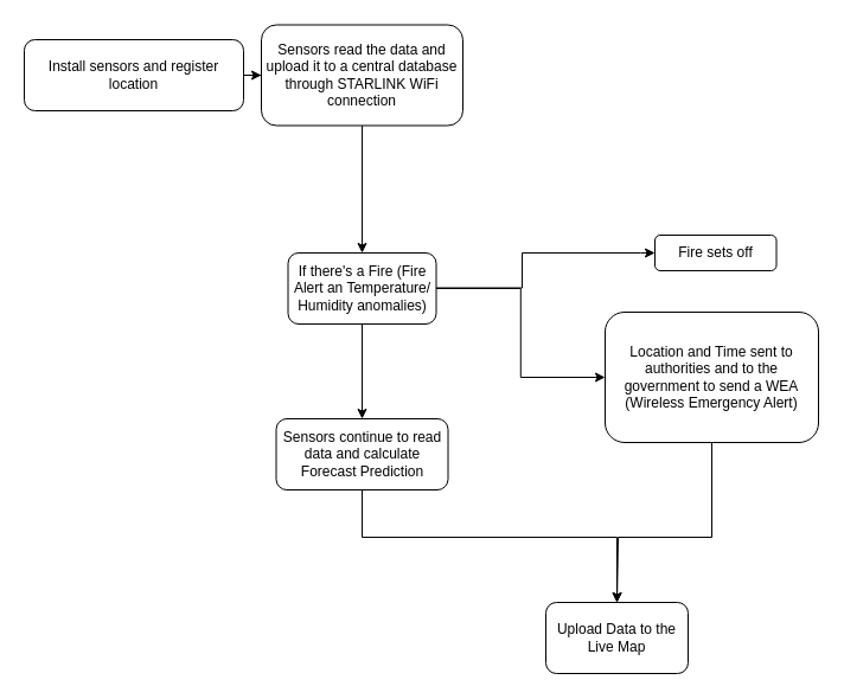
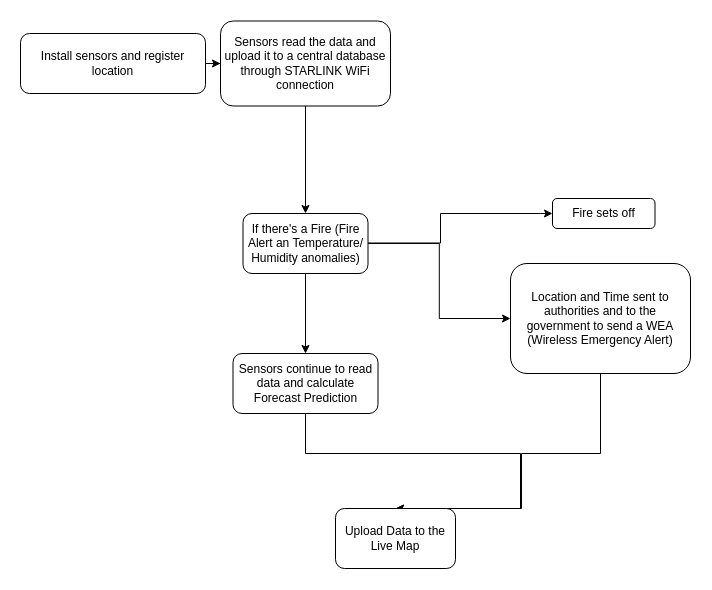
  <mxCell id="0" />
  <mxCell id="1" parent="0" />
  <mxCell id="2" value="" style="edgeStyle=orthogonalEdgeStyle;rounded=0;orthogonalLoop=1;jettySize=auto;html=1;" edge="1" parent="1" source="3" target="5"><mxGeometry relative="1" as="geometry" /></mxCell>
  <mxCell id="3" value="Install sensors and register location" style="rounded=1;whiteSpace=wrap;html=1;" vertex="1" parent="1"><mxGeometry x="20" y="33" width="185" height="60" as="geometry" /></mxCell>
  <mxCell id="4" value="" style="edgeStyle=orthogonalEdgeStyle;rounded=0;orthogonalLoop=1;jettySize=auto;html=1;" edge="1" parent="1" source="5" target="9"><mxGeometry relative="1" as="geometry" /></mxCell>
  <mxCell id="5" value="Sensors read the data and upload it to a central database through STARLINK WiFi connection" style="whiteSpace=wrap;html=1;rounded=1;" vertex="1" parent="1"><mxGeometry x="220" y="20.5" width="170" height="85" as="geometry" /></mxCell>
  <mxCell id="6" value="" style="edgeStyle=orthogonalEdgeStyle;rounded=0;orthogonalLoop=1;jettySize=auto;html=1;exitX=1;exitY=0.5;exitDx=0;exitDy=0;entryX=0;entryY=0.5;entryDx=0;entryDy=0;" edge="1" parent="1" target="10"><mxGeometry relative="1" as="geometry"><mxPoint x="367.5" y="242.5" as="sourcePoint" /><mxPoint x="540" y="242.5" as="targetPoint" /><Array as="points"><mxPoint x="440" y="243" /><mxPoint x="440" y="213" /><mxPoint x="540" y="213" /></Array></mxGeometry></mxCell>
  <mxCell id="7" value="" style="edgeStyle=orthogonalEdgeStyle;rounded=0;orthogonalLoop=1;jettySize=auto;html=1;" edge="1" parent="1" source="9" target="12"><mxGeometry relative="1" as="geometry" /></mxCell>
  <mxCell id="8" value="" style="edgeStyle=orthogonalEdgeStyle;rounded=0;orthogonalLoop=1;jettySize=auto;html=1;" edge="1" parent="1" source="9" target="14"><mxGeometry relative="1" as="geometry" /></mxCell>
  <mxCell id="9" value="If there's a Fire (Fire Alert an Temperature/ Humidity anomalies)" style="whiteSpace=wrap;html=1;rounded=1;" vertex="1" parent="1"><mxGeometry x="242.5" y="213" width="125" height="60" as="geometry" /></mxCell>
  <mxCell id="10" value="Fire sets off" style="whiteSpace=wrap;html=1;rounded=1;" vertex="1" parent="1"><mxGeometry x="552" y="198" width="102.5" height="30" as="geometry" /></mxCell>
  <mxCell id="11" value="" style="edgeStyle=orthogonalEdgeStyle;rounded=0;orthogonalLoop=1;jettySize=auto;html=1;entryX=0.5;entryY=0;entryDx=0;entryDy=0;" edge="1" parent="1" source="12" target="15"><mxGeometry relative="1" as="geometry"><mxPoint x="520" y="503" as="targetPoint" /><Array as="points"><mxPoint x="600" y="453" /><mxPoint x="521" y="453" /></Array></mxGeometry></mxCell>
  <mxCell id="12" value="Location and Time sent to authorities and to the government to send a WEA (Wireless Emergency Alert)" style="whiteSpace=wrap;html=1;rounded=1;" vertex="1" parent="1"><mxGeometry x="510" y="263" width="180" height="110" as="geometry" /></mxCell>
  <mxCell id="13" value="" style="edgeStyle=orthogonalEdgeStyle;rounded=0;orthogonalLoop=1;jettySize=auto;html=1;entryX=0.5;entryY=0;entryDx=0;entryDy=0;" edge="1" parent="1" source="14" target="15"><mxGeometry relative="1" as="geometry"><mxPoint x="520" y="513" as="targetPoint" /><Array as="points"><mxPoint x="305" y="453" /><mxPoint x="520" y="453" /></Array></mxGeometry></mxCell>
  <mxCell id="14" value="Sensors continue to read data and calculate Forecast Prediction" style="whiteSpace=wrap;html=1;rounded=1;" vertex="1" parent="1"><mxGeometry x="232.5" y="353" width="145" height="60" as="geometry" /></mxCell>
- <mxCell id="15" value="Upload Data to the Live Map" style="whiteSpace=wrap;html=1;rounded=1;" vertex="1" parent="1"><mxGeometry x="460" y="508" width="120" height="60" as="geometry" /></mxCell>
+ <mxCell id="15" value="Upload Data to the Live Map" style="whiteSpace=wrap;html=1;rounded=1;" vertex="1" parent="1"><mxGeometry x="335" y="508" width="120" height="60" as="geometry" /></mxCell>
